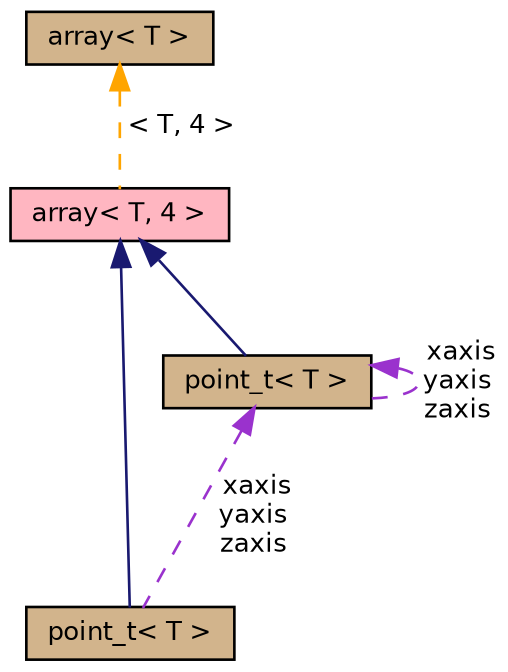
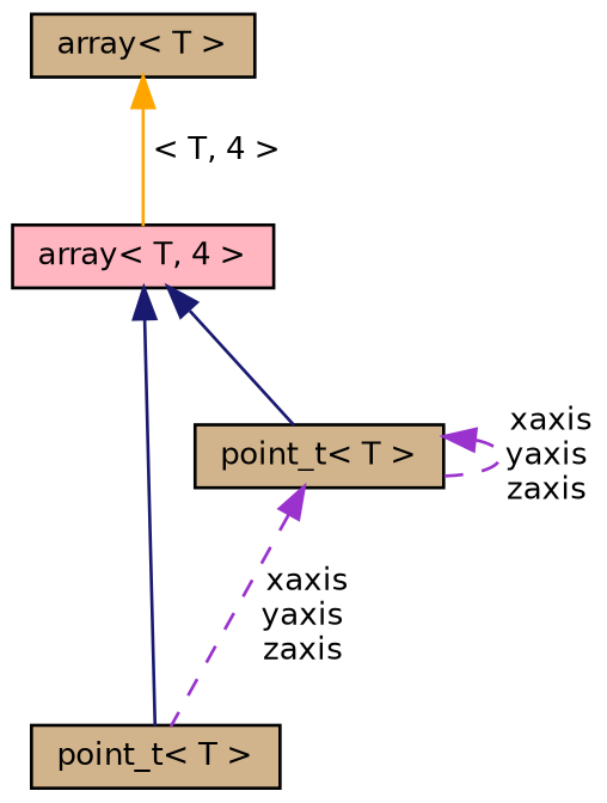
  digraph {
    node [color=black fillcolor=tan fontname=Helvetica fontsize=10 shape=record style=filled]
    edge [color=midnightblue dir=back fontname=Helvetica fontsize=10 labelfontname=Helvetica labelfontsize=10 style=dashed]
    n1 [fontcolor=black height=0.2 label="point_t\< T \>" width=0.4]
    n2 [fillcolor=lightpink height=0.2 label="array\< T, 4 \>" width=0.4]
    n3 [height=0.2 label="point_t\< T \>" width=0.4]
    n4 [height=0.2 label="array\< T \>" width=0.4]
    n2 -> n1 [style=solid]
    n2 -> n3 [style=solid]
    n3 -> n1 [color=darkorchid3 label=" xaxis\nyaxis\nzaxis"]
    n3 -> n3 [color=darkorchid3 label=" xaxis\nyaxis\nzaxis"]
-   n4 -> n2 [color=orange label=" \< T, 4 \>"]
+   n4 -> n2 [color=orange label=" \< T, 4 \>" style=solid]
  }
